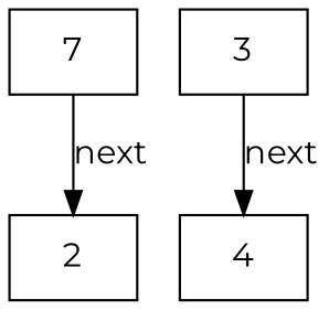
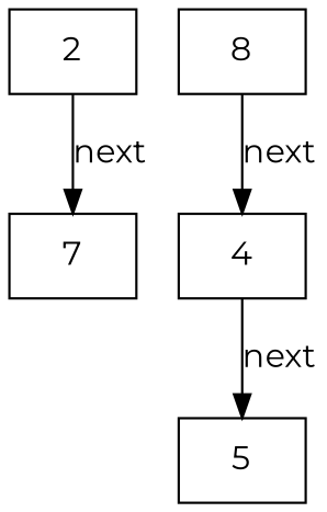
  digraph {
    fontname=Montserrat
    rankdir=TB
    node [fontname=Montserrat shape=box]
    edge [fontname=Montserrat]
    n1 [label=7]
    n2 [label=2]
-   n3 [label=3]
+   n3 [label=8]
    n4 [label=4]
-   n1 -> n2 [label=next]
+   n5 [label=5]
+   n2 -> n1 [label=next]
    n3 -> n4 [label=next]
+   n4 -> n5 [label=next]
  }
